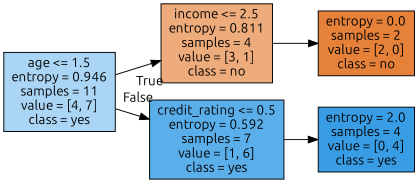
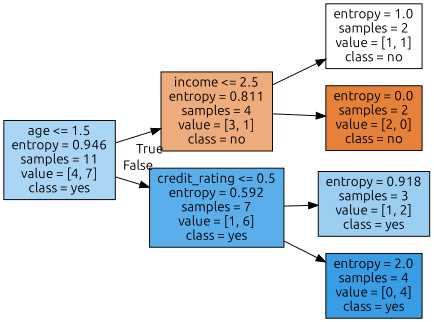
  digraph {
    fontname=Ubuntu
    rankdir=LR
    node [color=black fontname=Ubuntu shape=box style=filled]
    edge [fontname=Ubuntu]
    n1 [fillcolor="#399de56d" label="age <= 1.5\nentropy = 0.946\nsamples = 11\nvalue = [4, 7]\nclass = yes"]
    n2 [fillcolor="#e58139aa" label="income <= 2.5\nentropy = 0.811\nsamples = 4\nvalue = [3, 1]\nclass = no"]
    n3 [fillcolor="#399de5d4" label="credit_rating <= 0.5\nentropy = 0.592\nsamples = 7\nvalue = [1, 6]\nclass = yes"]
+   n4 [fillcolor="#e5813900" label="entropy = 1.0\nsamples = 2\nvalue = [1, 1]\nclass = no"]
    n5 [fillcolor="#e58139ff" label="entropy = 0.0\nsamples = 2\nvalue = [2, 0]\nclass = no"]
+   n6 [fillcolor="#399de57f" label="entropy = 0.918\nsamples = 3\nvalue = [1, 2]\nclass = yes"]
    n7 [fillcolor="#399de5ff" label="entropy = 2.0\nsamples = 4\nvalue = [0, 4]\nclass = yes"]
    n1 -> n2 [headlabel=True labelangle=45 labeldistance=2.5]
    n1 -> n3 [headlabel=False labelangle=-45 labeldistance=2.5]
+   n2 -> n4
    n2 -> n5
+   n3 -> n6
    n3 -> n7
  }
